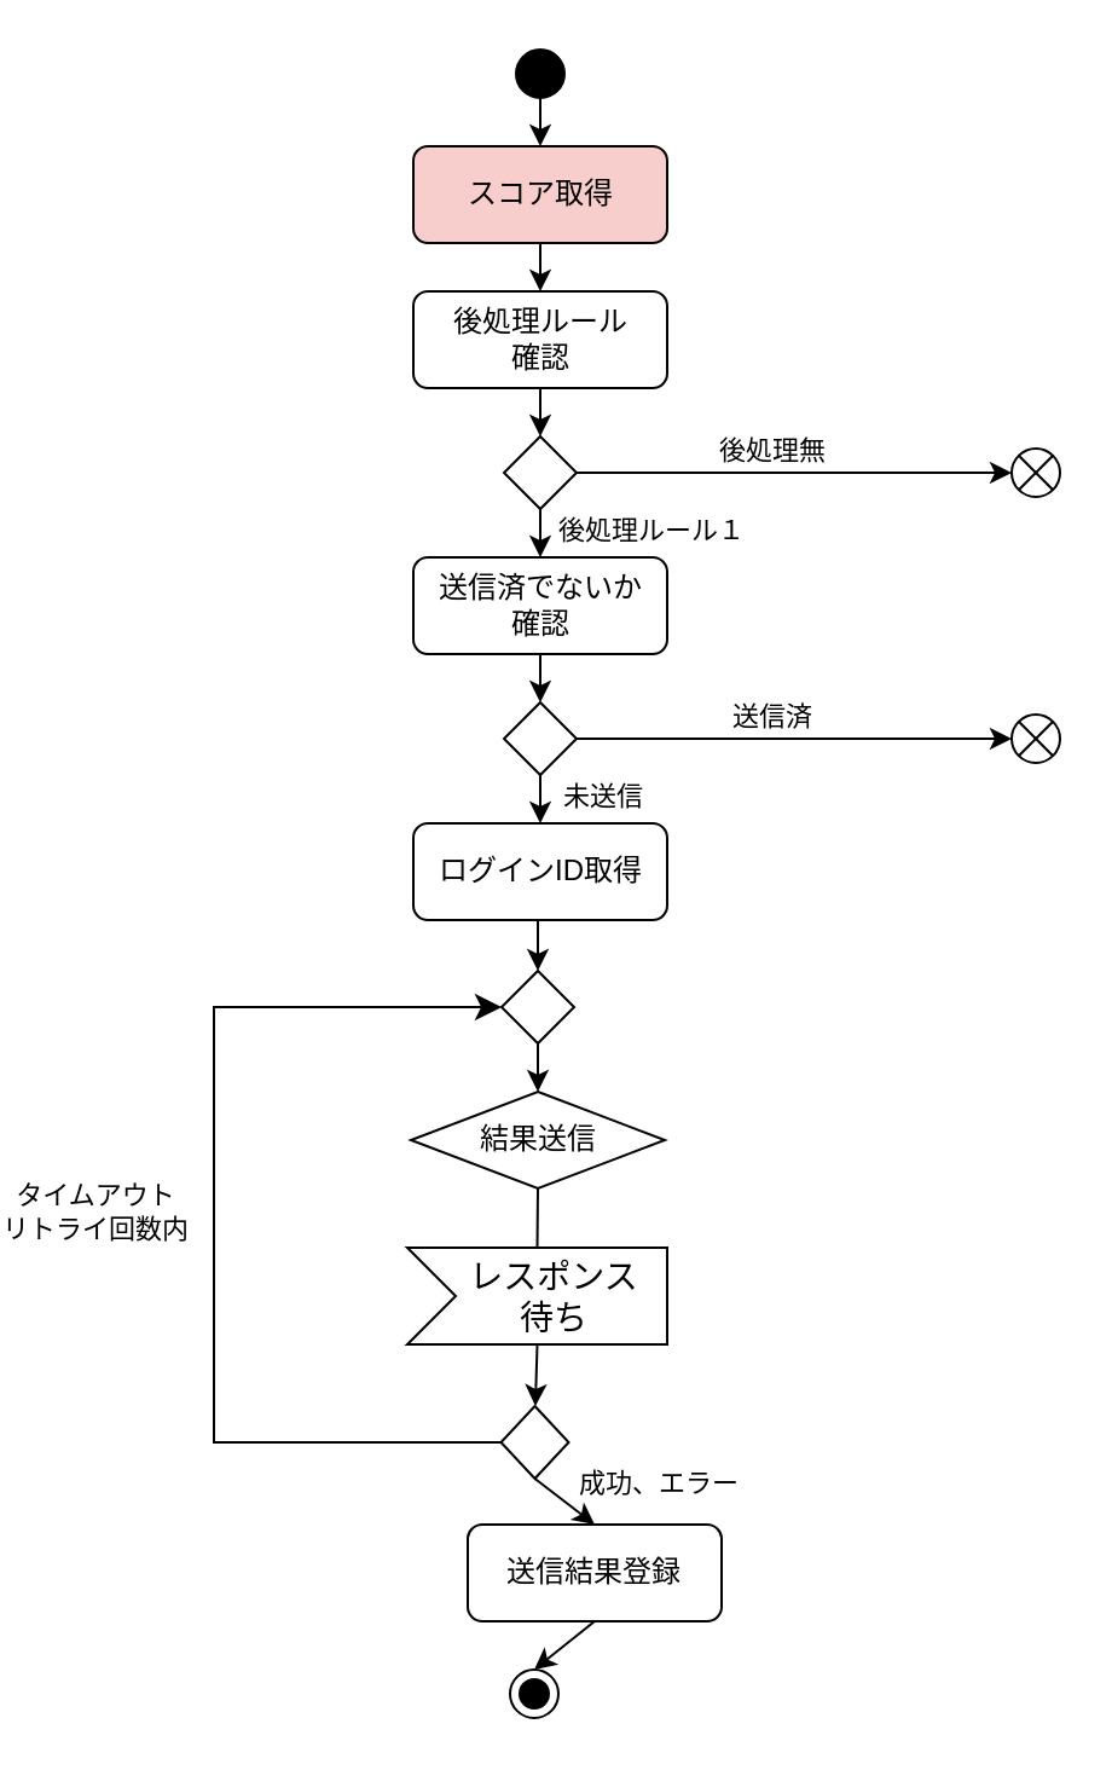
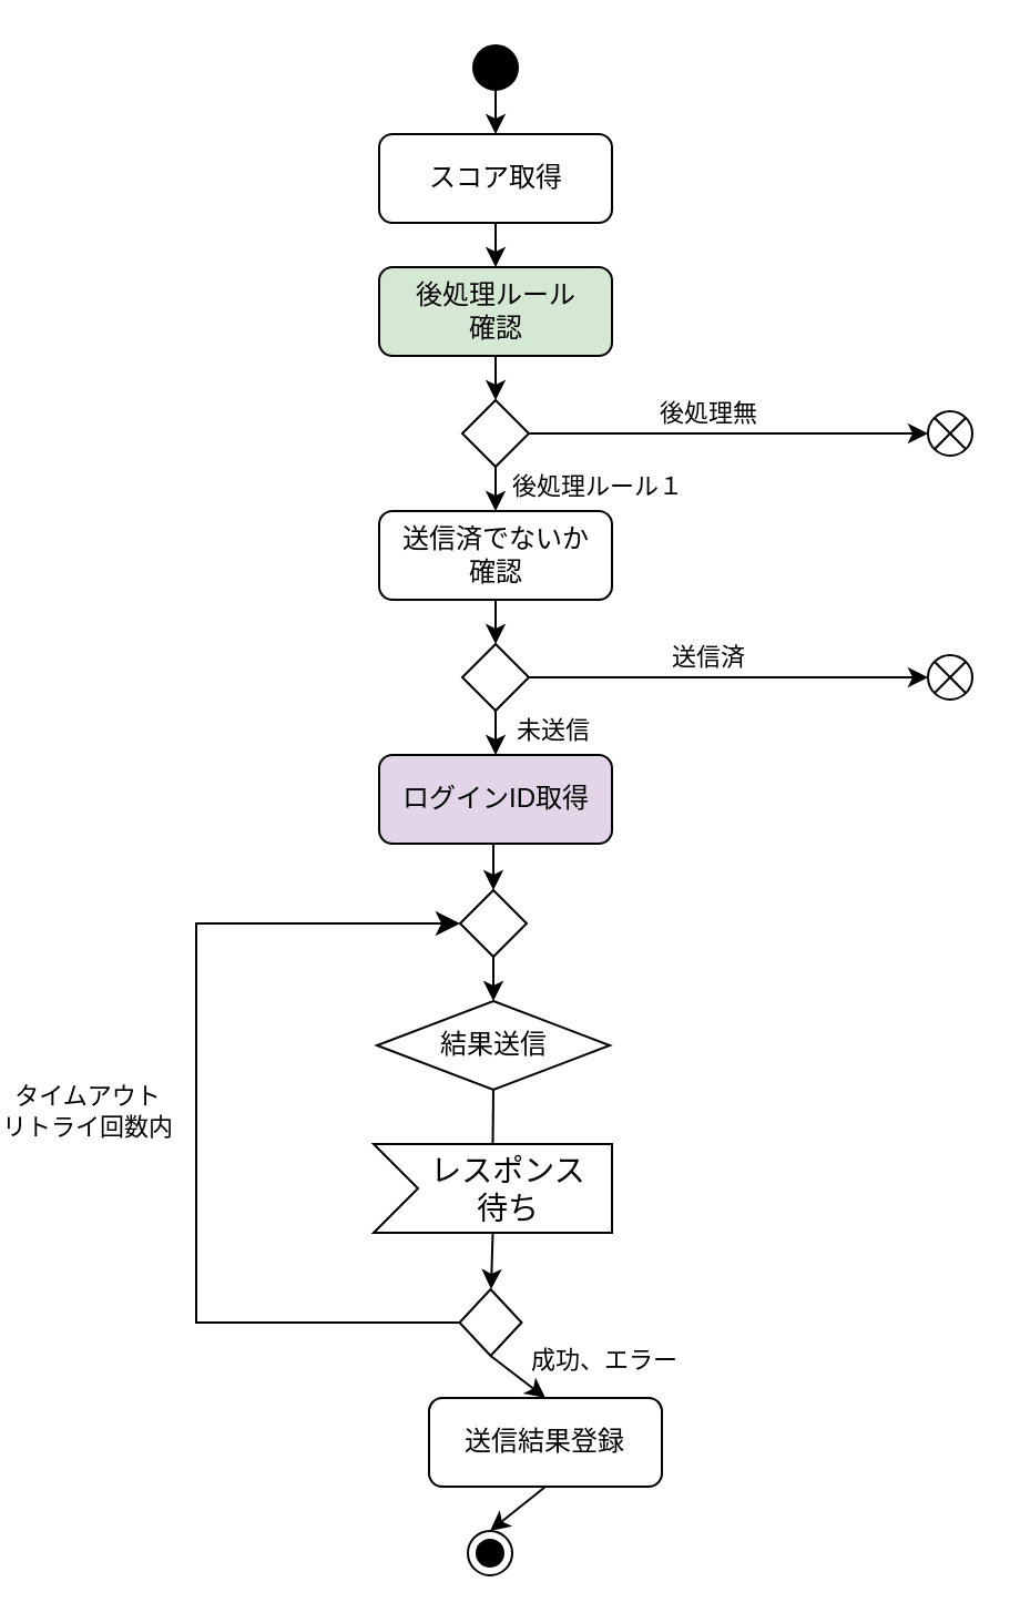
  <mxCell id="0" />
  <mxCell id="1" parent="0" />
- <mxCell id="2" value="スコア取得" style="rounded=1;whiteSpace=wrap;html=1;fillColor=#f8cecc;" vertex="1" parent="1"><mxGeometry x="102.5" y="60" width="105" height="40" as="geometry" /></mxCell>
- <mxCell id="3" value="後処理ルール&lt;div&gt;確認&lt;/div&gt;" style="rounded=1;whiteSpace=wrap;html=1;" vertex="1" parent="1"><mxGeometry x="102.5" y="120" width="105" height="40" as="geometry" /></mxCell>
+ <mxCell id="2" value="スコア取得" style="rounded=1;whiteSpace=wrap;html=1;" vertex="1" parent="1"><mxGeometry x="102.5" y="60" width="105" height="40" as="geometry" /></mxCell>
+ <mxCell id="3" value="後処理ルール&lt;div&gt;確認&lt;/div&gt;" style="rounded=1;whiteSpace=wrap;html=1;fillColor=#d5e8d4;" vertex="1" parent="1"><mxGeometry x="102.5" y="120" width="105" height="40" as="geometry" /></mxCell>
  <mxCell id="4" style="edgeStyle=none;html=1;entryX=0.5;entryY=0;entryDx=0;entryDy=0;" edge="1" parent="1" target="2"><mxGeometry relative="1" as="geometry"><mxPoint x="155" y="40" as="sourcePoint" /><mxPoint x="165" y="10" as="targetPoint" /></mxGeometry></mxCell>
  <mxCell id="5" value="" style="rhombus;whiteSpace=wrap;html=1;" vertex="1" parent="1"><mxGeometry x="140" y="180" width="30" height="30" as="geometry" /></mxCell>
  <mxCell id="6" style="edgeStyle=none;html=1;entryX=0.5;entryY=0;entryDx=0;entryDy=0;" edge="1" parent="1" target="3"><mxGeometry relative="1" as="geometry"><mxPoint x="155" y="100" as="sourcePoint" /><mxPoint x="165" y="70" as="targetPoint" /></mxGeometry></mxCell>
  <mxCell id="7" style="edgeStyle=none;html=1;entryX=0.5;entryY=0;entryDx=0;entryDy=0;" edge="1" parent="1" target="5"><mxGeometry relative="1" as="geometry"><mxPoint x="155" y="160" as="sourcePoint" /><mxPoint x="165" y="130" as="targetPoint" /></mxGeometry></mxCell>
  <mxCell id="8" value="" style="shape=sumEllipse;perimeter=ellipsePerimeter;whiteSpace=wrap;html=1;backgroundOutline=1;" vertex="1" parent="1"><mxGeometry x="350" y="185" width="20" height="20" as="geometry" /></mxCell>
  <mxCell id="9" style="edgeStyle=none;html=1;entryX=0;entryY=0.5;entryDx=0;entryDy=0;exitX=1;exitY=0.5;exitDx=0;exitDy=0;" edge="1" parent="1" source="5" target="8"><mxGeometry relative="1" as="geometry"><mxPoint x="165" y="170" as="sourcePoint" /><mxPoint x="165" y="190" as="targetPoint" /></mxGeometry></mxCell>
  <mxCell id="10" value="後処理無" style="edgeLabel;html=1;align=center;verticalAlign=middle;resizable=0;points=[];" vertex="1" connectable="0" parent="9"><mxGeometry x="-0.2" y="-3" relative="1" as="geometry"><mxPoint x="8" y="-13" as="offset" /></mxGeometry></mxCell>
  <mxCell id="11" value="送信済でないか&lt;div&gt;確認&lt;/div&gt;" style="rounded=1;whiteSpace=wrap;html=1;" vertex="1" parent="1"><mxGeometry x="102.5" y="230" width="105" height="40" as="geometry" /></mxCell>
  <mxCell id="12" style="edgeStyle=none;html=1;entryX=0.5;entryY=0;entryDx=0;entryDy=0;exitX=0.5;exitY=1;exitDx=0;exitDy=0;" edge="1" parent="1" source="5" target="11"><mxGeometry relative="1" as="geometry"><mxPoint x="165" y="170" as="sourcePoint" /><mxPoint x="165" y="190" as="targetPoint" /></mxGeometry></mxCell>
  <mxCell id="13" value="後処理ルール１" style="edgeLabel;html=1;align=center;verticalAlign=middle;resizable=0;points=[];" vertex="1" connectable="0" parent="12"><mxGeometry x="-0.2" y="1" relative="1" as="geometry"><mxPoint x="44" as="offset" /></mxGeometry></mxCell>
  <mxCell id="14" value="" style="rhombus;whiteSpace=wrap;html=1;" vertex="1" parent="1"><mxGeometry x="140" y="290" width="30" height="30" as="geometry" /></mxCell>
  <mxCell id="15" style="edgeStyle=none;html=1;entryX=0.5;entryY=0;entryDx=0;entryDy=0;" edge="1" parent="1" target="14"><mxGeometry relative="1" as="geometry"><mxPoint x="155" y="270" as="sourcePoint" /><mxPoint x="165" y="240" as="targetPoint" /></mxGeometry></mxCell>
- <mxCell id="16" value="ログインID取得" style="rounded=1;whiteSpace=wrap;html=1;" vertex="1" parent="1"><mxGeometry x="102.5" y="340" width="105" height="40" as="geometry" /></mxCell>
+ <mxCell id="16" value="ログインID取得" style="rounded=1;whiteSpace=wrap;html=1;fillColor=#e1d5e7;" vertex="1" parent="1"><mxGeometry x="102.5" y="340" width="105" height="40" as="geometry" /></mxCell>
  <mxCell id="17" style="edgeStyle=none;html=1;entryX=0.5;entryY=0;entryDx=0;entryDy=0;exitX=0.5;exitY=1;exitDx=0;exitDy=0;" edge="1" parent="1" source="14" target="16"><mxGeometry relative="1" as="geometry"><mxPoint x="165" y="280" as="sourcePoint" /><mxPoint x="165" y="300" as="targetPoint" /><Array as="points" /></mxGeometry></mxCell>
  <mxCell id="18" value="未送信" style="edgeLabel;html=1;align=center;verticalAlign=middle;resizable=0;points=[];" vertex="1" connectable="0" parent="17"><mxGeometry x="-0.2" relative="1" as="geometry"><mxPoint x="25" as="offset" /></mxGeometry></mxCell>
  <mxCell id="19" value="" style="shape=sumEllipse;perimeter=ellipsePerimeter;whiteSpace=wrap;html=1;backgroundOutline=1;" vertex="1" parent="1"><mxGeometry x="350" y="295" width="20" height="20" as="geometry" /></mxCell>
  <mxCell id="20" style="edgeStyle=none;html=1;entryX=0;entryY=0.5;entryDx=0;entryDy=0;exitX=1;exitY=0.5;exitDx=0;exitDy=0;" edge="1" parent="1" source="14" target="19"><mxGeometry relative="1" as="geometry"><mxPoint x="180" y="205" as="sourcePoint" /><mxPoint x="360" y="205" as="targetPoint" /></mxGeometry></mxCell>
  <mxCell id="21" value="送信済" style="edgeLabel;html=1;align=center;verticalAlign=middle;resizable=0;points=[];" vertex="1" connectable="0" parent="20"><mxGeometry x="-0.2" y="-3" relative="1" as="geometry"><mxPoint x="8" y="-13" as="offset" /></mxGeometry></mxCell>
  <mxCell id="22" value="結果送信" style="rhombus;whiteSpace=wrap;html=1;" vertex="1" parent="1"><mxGeometry x="101.5" y="451" width="105" height="40" as="geometry" /></mxCell>
  <mxCell id="23" style="edgeStyle=none;html=1;entryX=0.5;entryY=0;entryDx=0;entryDy=0;exitX=0.5;exitY=1;exitDx=0;exitDy=0;" edge="1" parent="1" target="22"><mxGeometry relative="1" as="geometry"><mxPoint x="154" y="431" as="sourcePoint" /><mxPoint x="164" y="351" as="targetPoint" /></mxGeometry></mxCell>
  <mxCell id="24" value="レスポンス&lt;div&gt;待ち&lt;/div&gt;" style="html=1;shape=mxgraph.infographic.ribbonSimple;notch1=20;notch2=0;align=center;verticalAlign=middle;fontSize=14;fontStyle=0;fillColor=#FFFFFF;flipH=0;spacingRight=0;spacingLeft=14;whiteSpace=wrap;" vertex="1" parent="1"><mxGeometry x="100" y="515.5" width="107.5" height="40" as="geometry" /></mxCell>
  <mxCell id="25" style="edgeStyle=none;html=1;entryX=0;entryY=0;entryDx=53.75;entryDy=0;exitX=0.5;exitY=1;exitDx=0;exitDy=0;entryPerimeter=0;endArrow=none;" edge="1" parent="1" source="22" target="24"><mxGeometry relative="1" as="geometry"><mxPoint x="164" y="441" as="sourcePoint" /><mxPoint x="164" y="461" as="targetPoint" /></mxGeometry></mxCell>
  <mxCell id="26" style="edgeStyle=none;html=1;exitX=0;exitY=0;exitDx=53.75;exitDy=40;exitPerimeter=0;entryX=0.508;entryY=0;entryDx=0;entryDy=0;entryPerimeter=0;" edge="1" parent="1" source="24" target="27"><mxGeometry relative="1" as="geometry"><mxPoint x="309" y="551" as="targetPoint" /></mxGeometry></mxCell>
  <mxCell id="27" value="" style="rhombus;whiteSpace=wrap;html=1;" vertex="1" parent="1"><mxGeometry x="138.75" y="581" width="28" height="30" as="geometry" /></mxCell>
  <mxCell id="28" value="" style="edgeStyle=elbowEdgeStyle;elbow=vertical;endArrow=classic;html=1;curved=0;rounded=0;endSize=8;startSize=8;entryX=0;entryY=0.5;entryDx=0;entryDy=0;exitX=0;exitY=0.5;exitDx=0;exitDy=0;" edge="1" parent="1" source="27" target="30"><mxGeometry width="50" height="50" relative="1" as="geometry"><mxPoint x="20" y="590" as="sourcePoint" /><mxPoint x="249" y="561" as="targetPoint" /><Array as="points"><mxPoint x="20" y="500" /></Array></mxGeometry></mxCell>
  <mxCell id="29" value="タイムアウト&lt;div&gt;リトライ回数内&lt;/div&gt;" style="edgeLabel;html=1;align=center;verticalAlign=middle;resizable=0;points=[];" vertex="1" connectable="0" parent="28"><mxGeometry x="-0.071" y="-3" relative="1" as="geometry"><mxPoint x="-53" y="-20" as="offset" /></mxGeometry></mxCell>
  <mxCell id="30" value="" style="rhombus;whiteSpace=wrap;html=1;" vertex="1" parent="1"><mxGeometry x="139" y="401" width="30" height="30" as="geometry" /></mxCell>
  <mxCell id="31" style="edgeStyle=none;html=1;entryX=0.5;entryY=0;entryDx=0;entryDy=0;" edge="1" parent="1" target="30"><mxGeometry relative="1" as="geometry"><mxPoint x="154" y="380" as="sourcePoint" /><mxPoint x="165" y="350" as="targetPoint" /><Array as="points" /></mxGeometry></mxCell>
  <mxCell id="32" style="edgeStyle=none;html=1;exitX=0.5;exitY=1;exitDx=0;exitDy=0;entryX=0.5;entryY=0;entryDx=0;entryDy=0;" edge="1" parent="1" source="33" target="36"><mxGeometry relative="1" as="geometry" /></mxCell>
  <mxCell id="33" value="&lt;div&gt;送信結果登録&lt;/div&gt;" style="rounded=1;whiteSpace=wrap;html=1;" vertex="1" parent="1"><mxGeometry x="125" y="630" width="105" height="40" as="geometry" /></mxCell>
  <mxCell id="34" style="edgeStyle=none;html=1;entryX=0.5;entryY=0;entryDx=0;entryDy=0;exitX=0.5;exitY=1;exitDx=0;exitDy=0;" edge="1" parent="1" source="27" target="33"><mxGeometry relative="1" as="geometry"><mxPoint x="164" y="501" as="sourcePoint" /><mxPoint x="164" y="526" as="targetPoint" /></mxGeometry></mxCell>
  <mxCell id="35" value="成功、エラー" style="edgeLabel;html=1;align=center;verticalAlign=middle;resizable=0;points=[];" vertex="1" connectable="0" parent="34"><mxGeometry x="0.051" y="1" relative="1" as="geometry"><mxPoint x="37" y="-7" as="offset" /></mxGeometry></mxCell>
  <mxCell id="36" value="" style="ellipse;html=1;shape=endState;fillColor=strokeColor;" vertex="1" parent="1"><mxGeometry x="142.5" y="690" width="20" height="20" as="geometry" /></mxCell>
  <mxCell id="37" value="" style="ellipse;fillColor=strokeColor;html=1;" vertex="1" parent="1"><mxGeometry x="145" y="20" width="20" height="20" as="geometry" /></mxCell>
